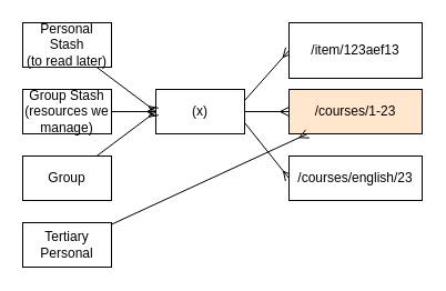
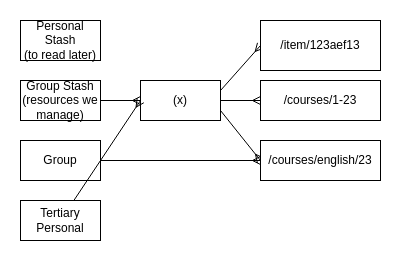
  <mxCell id="0" />
  <mxCell id="1" parent="0" />
  <mxCell id="2" style="edgeStyle=none;rounded=0;orthogonalLoop=1;jettySize=auto;html=1;entryX=0;entryY=0.5;entryDx=0;entryDy=0;endArrow=ERmany;endFill=0;exitX=1;exitY=0.25;exitDx=0;exitDy=0;" edge="1" parent="1" source="5" target="6"><mxGeometry relative="1" as="geometry" /></mxCell>
  <mxCell id="3" style="edgeStyle=none;rounded=0;orthogonalLoop=1;jettySize=auto;html=1;entryX=0;entryY=0.5;entryDx=0;entryDy=0;endArrow=ERmany;endFill=0;exitX=1;exitY=0.75;exitDx=0;exitDy=0;" edge="1" parent="1" source="5" target="8"><mxGeometry relative="1" as="geometry" /></mxCell>
  <mxCell id="4" style="edgeStyle=none;rounded=0;orthogonalLoop=1;jettySize=auto;html=1;entryX=0;entryY=0.5;entryDx=0;entryDy=0;endArrow=ERmany;endFill=0;exitX=1;exitY=0.5;exitDx=0;exitDy=0;" edge="1" parent="1" source="5" target="7"><mxGeometry relative="1" as="geometry" /></mxCell>
  <mxCell id="5" value="(x)" style="rounded=0;whiteSpace=wrap;html=1;" vertex="1" parent="1"><mxGeometry x="140" y="80" width="80" height="40" as="geometry" /></mxCell>
  <mxCell id="6" value="/item/123aef13" style="rounded=0;whiteSpace=wrap;html=1;" vertex="1" parent="1"><mxGeometry x="260" y="20" width="120" height="50" as="geometry" /></mxCell>
- <mxCell id="7" value="/courses/1-23" style="rounded=0;whiteSpace=wrap;html=1;fillColor=#ffe6cc;" vertex="1" parent="1"><mxGeometry x="260" y="80" width="120" height="40" as="geometry" /></mxCell>
+ <mxCell id="7" value="/courses/1-23" style="rounded=0;whiteSpace=wrap;html=1;" vertex="1" parent="1"><mxGeometry x="260" y="80" width="120" height="40" as="geometry" /></mxCell>
  <mxCell id="8" value="/courses/english/23" style="rounded=0;whiteSpace=wrap;html=1;" vertex="1" parent="1"><mxGeometry x="260" y="140" width="120" height="40" as="geometry" /></mxCell>
- <mxCell id="9" style="edgeStyle=none;rounded=0;orthogonalLoop=1;jettySize=auto;html=1;entryX=0;entryY=0.5;entryDx=0;entryDy=0;endArrow=ERmany;endFill=0;" edge="1" parent="1" source="10" target="5"><mxGeometry relative="1" as="geometry" /></mxCell>
  <mxCell id="10" value="Personal Stash&lt;br&gt;(to read later)" style="rounded=0;whiteSpace=wrap;html=1;" vertex="1" parent="1"><mxGeometry y="20" width="80" height="40" as="geometry" x="20" /></mxCell>
  <mxCell id="11" style="edgeStyle=none;rounded=0;orthogonalLoop=1;jettySize=auto;html=1;entryX=0;entryY=0.5;entryDx=0;entryDy=0;endArrow=ERmany;endFill=0;" edge="1" parent="1" source="12" target="5"><mxGeometry relative="1" as="geometry" /></mxCell>
  <mxCell id="12" value="Group Stash&lt;br&gt;(resources we manage)" style="rounded=0;whiteSpace=wrap;html=1;" vertex="1" parent="1"><mxGeometry y="80" width="80" height="40" as="geometry" x="20" /></mxCell>
- <mxCell id="13" style="edgeStyle=none;rounded=0;orthogonalLoop=1;jettySize=auto;html=1;entryX=0;entryY=0.5;entryDx=0;entryDy=0;endArrow=ERmany;endFill=0;" edge="1" parent="1" source="14" target="5"><mxGeometry relative="1" as="geometry" /></mxCell>
+ <mxCell id="13" style="edgeStyle=none;rounded=0;orthogonalLoop=1;jettySize=auto;html=1;endArrow=ERmany;endFill=0;" edge="1" parent="1" source="14" target="8"><mxGeometry relative="1" as="geometry" /></mxCell>
  <mxCell id="14" value="Group" style="rounded=0;whiteSpace=wrap;html=1;" vertex="1" parent="1"><mxGeometry y="140" width="80" height="40" as="geometry" x="20" /></mxCell>
- <mxCell id="15" style="edgeStyle=none;rounded=0;orthogonalLoop=1;jettySize=auto;html=1;endArrow=ERmany;endFill=0;" edge="1" parent="1" source="16" target="7"><mxGeometry relative="1" as="geometry" /></mxCell>
+ <mxCell id="15" style="edgeStyle=none;rounded=0;orthogonalLoop=1;jettySize=auto;html=1;entryX=0;entryY=0.5;entryDx=0;entryDy=0;endArrow=ERmany;endFill=0;" edge="1" parent="1" source="16" target="5"><mxGeometry relative="1" as="geometry" /></mxCell>
  <mxCell id="16" value="Tertiary Personal" style="rounded=0;whiteSpace=wrap;html=1;" vertex="1" parent="1"><mxGeometry y="200" width="80" height="40" as="geometry" x="20" /></mxCell>
